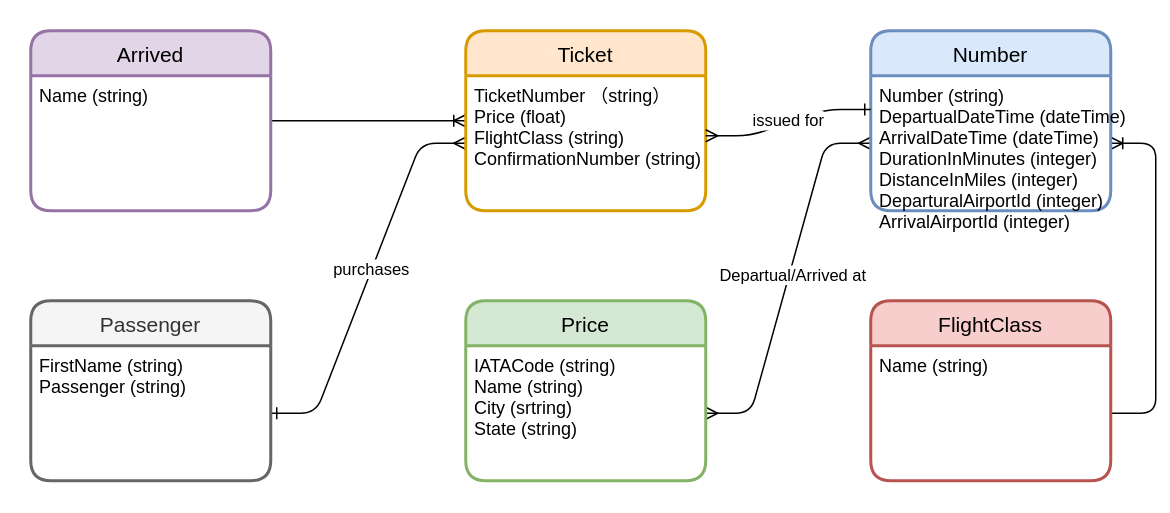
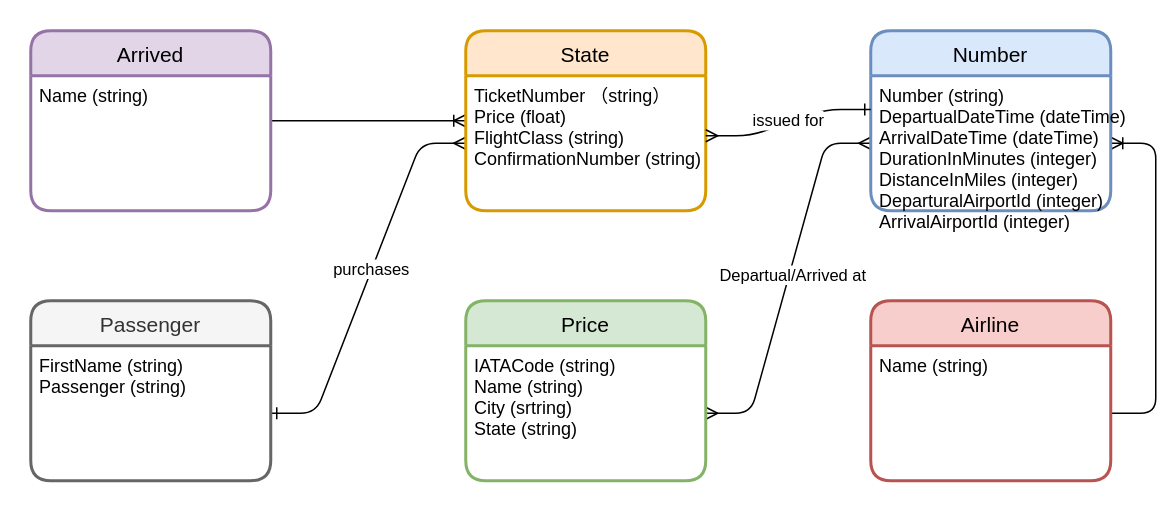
  <mxCell id="0" />
  <mxCell id="1" parent="0" />
  <mxCell id="2" value="" style="edgeStyle=entityRelationEdgeStyle;fontSize=12;html=1;endArrow=ERmany;startArrow=ERmany;entryX=0;entryY=0.5;entryDx=0;entryDy=0;" parent="1" source="21" target="15" edge="1"><mxGeometry width="100" height="100" relative="1" as="geometry"><mxPoint x="350" y="310" as="sourcePoint" /><mxPoint x="450" y="210" as="targetPoint" /></mxGeometry></mxCell>
  <mxCell id="3" value="Departual/Arrived at" style="edgeLabel;html=1;align=center;verticalAlign=middle;resizable=0;points=[];" parent="2" vertex="1" connectable="0"><mxGeometry x="0.031" y="-3" relative="1" as="geometry"><mxPoint x="-1" as="offset" /></mxGeometry></mxCell>
  <mxCell id="4" value="" style="edgeStyle=entityRelationEdgeStyle;fontSize=12;html=1;endArrow=ERmany;startArrow=ERone;entryX=0;entryY=0.5;entryDx=0;entryDy=0;exitX=1;exitY=0.5;exitDx=0;exitDy=0;startFill=0;" parent="1" source="11" target="19" edge="1"><mxGeometry width="100" height="100" relative="1" as="geometry"><mxPoint x="230" y="223" as="sourcePoint" /><mxPoint x="450" y="210" as="targetPoint" /></mxGeometry></mxCell>
  <mxCell id="5" value="purchases&lt;br&gt;" style="edgeLabel;html=1;align=center;verticalAlign=middle;resizable=0;points=[];" parent="4" vertex="1" connectable="0"><mxGeometry x="0.048" y="1" relative="1" as="geometry"><mxPoint as="offset" /></mxGeometry></mxCell>
  <mxCell id="6" value="" style="edgeStyle=entityRelationEdgeStyle;fontSize=12;html=1;endArrow=ERoneToMany;exitX=1;exitY=0.5;exitDx=0;exitDy=0;" edge="1" parent="1" source="9" target="15"><mxGeometry width="100" height="100" relative="1" as="geometry"><mxPoint x="680" y="350" as="sourcePoint" /><mxPoint x="780" y="250" as="targetPoint" /></mxGeometry></mxCell>
  <mxCell id="7" value="" style="edgeStyle=entityRelationEdgeStyle;fontSize=12;html=1;endArrow=ERoneToMany;entryX=0;entryY=0.5;entryDx=0;entryDy=0;" edge="1" parent="1" target="16"><mxGeometry width="100" height="100" relative="1" as="geometry"><mxPoint x="180" y="80" as="sourcePoint" /><mxPoint x="280" as="targetPoint" y="-20" /></mxGeometry></mxCell>
- <mxCell id="8" value="FlightClass" style="swimlane;childLayout=stackLayout;horizontal=1;startSize=30;horizontalStack=0;rounded=1;fontSize=14;fontStyle=0;strokeWidth=2;resizeParent=0;resizeLast=1;shadow=0;dashed=0;align=center;fillColor=#f8cecc;strokeColor=#b85450;" vertex="1" parent="1"><mxGeometry x="580" y="200" width="160" height="120" as="geometry" /></mxCell>
+ <mxCell id="8" value="Airline" style="swimlane;childLayout=stackLayout;horizontal=1;startSize=30;horizontalStack=0;rounded=1;fontSize=14;fontStyle=0;strokeWidth=2;resizeParent=0;resizeLast=1;shadow=0;dashed=0;align=center;fillColor=#f8cecc;strokeColor=#b85450;" vertex="1" parent="1"><mxGeometry x="580" y="200" width="160" height="120" as="geometry" /></mxCell>
  <mxCell id="9" value="Name (string)" style="align=left;strokeColor=none;fillColor=none;spacingLeft=4;fontSize=12;verticalAlign=top;resizable=0;rotatable=0;part=1;" vertex="1" parent="8"><mxGeometry y="30" width="160" height="90" as="geometry" /></mxCell>
  <mxCell id="10" value="Passenger" style="swimlane;childLayout=stackLayout;horizontal=1;startSize=30;horizontalStack=0;rounded=1;fontSize=14;fontStyle=0;strokeWidth=2;resizeParent=0;resizeLast=1;shadow=0;dashed=0;align=center;fillColor=#f5f5f5;strokeColor=#666666;fontColor=#333333;" parent="1" vertex="1"><mxGeometry x="20" y="200" width="160" height="120" as="geometry" /></mxCell>
  <mxCell id="11" value="FirstName (string)&#10;Passenger (string)" style="align=left;strokeColor=none;fillColor=none;spacingLeft=4;fontSize=12;verticalAlign=top;resizable=0;rotatable=0;part=1;" parent="10" vertex="1"><mxGeometry y="30" width="160" height="90" as="geometry" /></mxCell>
  <mxCell id="12" value="Arrived" style="swimlane;childLayout=stackLayout;horizontal=1;startSize=30;horizontalStack=0;rounded=1;fontSize=14;fontStyle=0;strokeWidth=2;resizeParent=0;resizeLast=1;shadow=0;dashed=0;align=center;fillColor=#e1d5e7;strokeColor=#9673a6;" vertex="1" parent="1"><mxGeometry x="20" y="20" width="160" height="120" as="geometry" /></mxCell>
  <mxCell id="13" value="Name (string)" style="align=left;strokeColor=none;fillColor=none;spacingLeft=4;fontSize=12;verticalAlign=top;resizable=0;rotatable=0;part=1;" vertex="1" parent="12"><mxGeometry y="30" width="160" height="90" as="geometry" /></mxCell>
  <mxCell id="14" value="Number" style="swimlane;childLayout=stackLayout;horizontal=1;startSize=30;horizontalStack=0;rounded=1;fontSize=14;fontStyle=0;strokeWidth=2;resizeParent=0;resizeLast=1;shadow=0;dashed=0;align=center;fillColor=#dae8fc;strokeColor=#6c8ebf;" parent="1" vertex="1"><mxGeometry x="580" y="20" width="160" height="120" as="geometry" /></mxCell>
  <mxCell id="15" value="Number (string)&#10;DepartualDateTime (dateTime)&#10;ArrivalDateTime (dateTime)&#10;DurationInMinutes (integer)&#10;DistanceInMiles (integer)&#10;DeparturalAirportId (integer)&#10;ArrivalAirportId (integer)" style="align=left;strokeColor=none;fillColor=none;spacingLeft=4;fontSize=12;verticalAlign=top;resizable=0;rotatable=0;part=1;" parent="14" vertex="1"><mxGeometry y="30" width="160" height="90" as="geometry" /></mxCell>
- <mxCell id="16" value="Ticket" style="swimlane;childLayout=stackLayout;horizontal=1;startSize=30;horizontalStack=0;rounded=1;fontSize=14;fontStyle=0;strokeWidth=2;resizeParent=0;resizeLast=1;shadow=0;dashed=0;align=center;fillColor=#ffe6cc;strokeColor=#d79b00;" parent="1" vertex="1"><mxGeometry x="310" y="20" width="160" height="120" as="geometry" /></mxCell>
+ <mxCell id="16" value="State" style="swimlane;childLayout=stackLayout;horizontal=1;startSize=30;horizontalStack=0;rounded=1;fontSize=14;fontStyle=0;strokeWidth=2;resizeParent=0;resizeLast=1;shadow=0;dashed=0;align=center;fillColor=#ffe6cc;strokeColor=#d79b00;" parent="1" vertex="1"><mxGeometry x="310" y="20" width="160" height="120" as="geometry" /></mxCell>
  <mxCell id="17" value="" style="edgeStyle=entityRelationEdgeStyle;fontSize=12;html=1;endArrow=ERone;startArrow=ERmany;entryX=0;entryY=0.25;entryDx=0;entryDy=0;endFill=0;" parent="16" target="15" edge="1"><mxGeometry width="100" height="100" relative="1" as="geometry"><mxPoint x="160" y="70" as="sourcePoint" /><mxPoint x="260" y="-30" as="targetPoint" /></mxGeometry></mxCell>
  <mxCell id="18" value="issued for" style="edgeLabel;html=1;align=center;verticalAlign=middle;resizable=0;points=[];" parent="17" vertex="1" connectable="0"><mxGeometry x="0.002" y="2" relative="1" as="geometry"><mxPoint as="offset" /></mxGeometry></mxCell>
  <mxCell id="19" value="TicketNumber （string）&#10;Price (float)&#10;FlightClass (string)&#10;ConfirmationNumber (string)&#10;" style="align=left;strokeColor=none;fillColor=none;spacingLeft=4;fontSize=12;verticalAlign=top;resizable=0;rotatable=0;part=1;" parent="16" vertex="1"><mxGeometry y="30" width="160" height="90" as="geometry" /></mxCell>
  <mxCell id="20" value="Price" style="swimlane;childLayout=stackLayout;horizontal=1;startSize=30;horizontalStack=0;rounded=1;fontSize=14;fontStyle=0;strokeWidth=2;resizeParent=0;resizeLast=1;shadow=0;dashed=0;align=center;fillColor=#d5e8d4;strokeColor=#82b366;" parent="1" vertex="1"><mxGeometry x="310" y="200" width="160" height="120" as="geometry" /></mxCell>
  <mxCell id="21" value="IATACode (string)&#10;Name (string)&#10;City (srtring)&#10;State (string)&#10;" style="align=left;strokeColor=none;fillColor=none;spacingLeft=4;fontSize=12;verticalAlign=top;resizable=0;rotatable=0;part=1;" parent="20" vertex="1"><mxGeometry y="30" width="160" height="90" as="geometry" /></mxCell>
